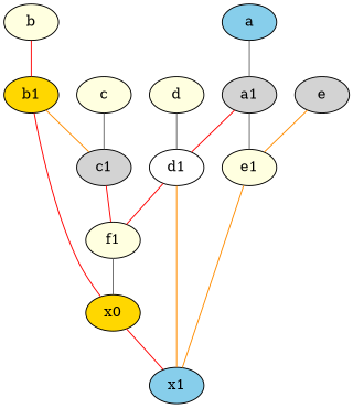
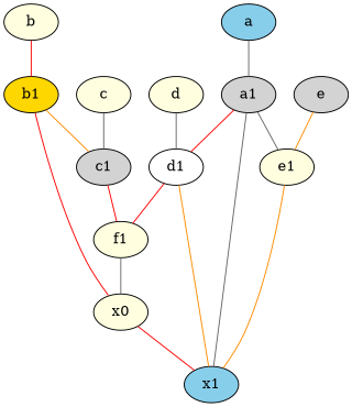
  graph {
    node [fillcolor=lightyellow labelfontsize=50 style=filled]
    edge [color=red]
    d1 [fillcolor=white]
    x1 [fillcolor=skyblue]
    f1
-   x0 [fillcolor=gold]
+   x0
    e1
    a [fillcolor=skyblue]
    a1 [fillcolor=lightgrey]
    c1 [fillcolor=lightgrey]
    d
    e [fillcolor=lightgrey]
    c
    b1 [fillcolor=gold]
    b
    d1 -- x1 [color=darkorange]
    d1 -- f1
    f1 -- x0 [color=gray40]
    x0 -- x1
    e1 -- x1 [color=darkorange]
    a -- a1 [color=gray40]
    a1 -- d1
+   a1 -- x1 [color=gray40]
    a1 -- e1 [color=gray40]
    c1 -- f1
    d -- d1 [color=gray40]
    e -- e1 [color=darkorange]
    c -- c1 [color=gray40]
    b1 -- x0
    b1 -- c1 [color=darkorange]
    b -- b1
  }
